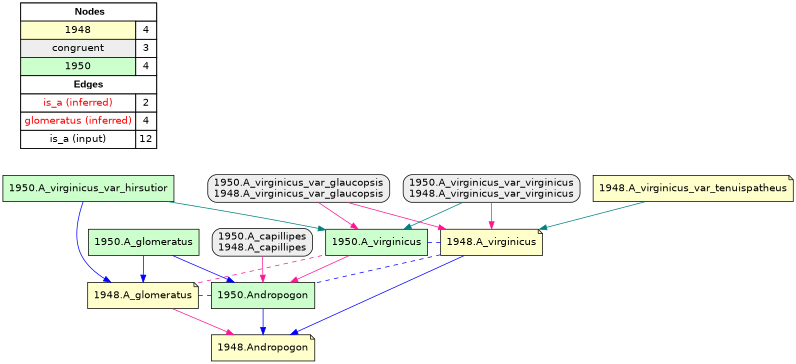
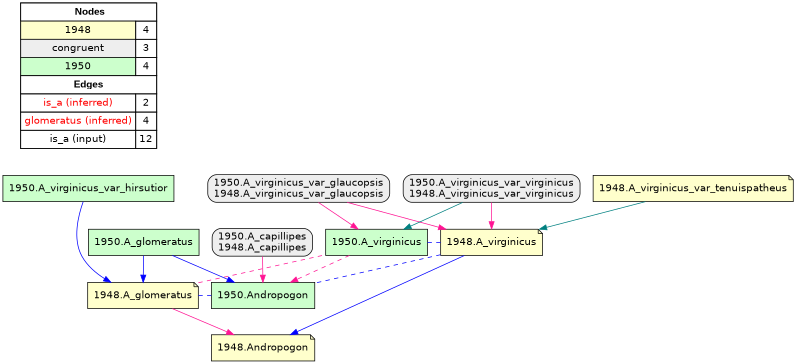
  digraph {
    rankdir=TB
    node [fillcolor="#FFFFCC" fontname=helvetica shape=box style=filled]
    edge [arrowhead=normal color=blue constraint=true penwidth=1 style=solid]
    n1 [fillcolor=white label=<   <TABLE BORDER="0" CELLBORDER="1" CELLSPACING="0" CELLPADDING="4">  <TR> <TD COLSPAN="2"><font face="Arial Black"> Nodes</font></TD> </TR>  <TR>   <TD bgcolor="#FFFFCC" fontname="helvetica">1948</TD>   <TD>4</TD>   </TR>  <TR>   <TD bgcolor="#EEEEEE" fontname="helvetica">congruent</TD>   <TD>3</TD>   </TR>  <TR>   <TD bgcolor="#CCFFCC" fontname="helvetica">1950</TD>   <TD>4</TD>   </TR>  <TR> <TD COLSPAN="2"><font face = "Arial Black"> Edges </font></TD> </TR>  <TR>   <TD><font color ="#FF0000">is_a (inferred)</font></TD><TD>2</TD> </TR> <TR>   <TD><font color ="#FF0000">glomeratus (inferred)</font></TD><TD>4</TD> </TR> <TR>   <TD><font color ="#000000">is_a (input)</font></TD><TD>12</TD> </TR> </TABLE>   > margin=0]
    "1948.Andropogon" [shape=note]
    "1948.A_glomeratus" [shape=note]
    "1950.A_virginicus" [fillcolor="#CCFFCC"]
    "1950.Andropogon" [fillcolor="#CCFFCC"]
    "1948.A_virginicus" [shape=note]
    "1948.A_virginicus_var_tenuispatheus" [shape=note]
    "1950.A_capillipes\n1948.A_capillipes" [fillcolor="#EEEEEE" style="filled,rounded"]
    "1950.A_virginicus_var_glaucopsis\n1948.A_virginicus_var_glaucopsis" [fillcolor="#EEEEEE" style="filled,rounded"]
    "1950.A_virginicus_var_virginicus\n1948.A_virginicus_var_virginicus" [fillcolor="#EEEEEE" style="filled,rounded"]
    "1950.A_glomeratus" [fillcolor="#CCFFCC"]
    "1950.A_virginicus_var_hirsutior" [fillcolor="#CCFFCC"]
    subgraph sub_1 {
      rank=source
      n1
    }
    "1948.A_glomeratus" -> "1948.Andropogon" [color=deeppink]
    "1948.A_glomeratus" -> "1950.A_virginicus" [arrowhead=none color=deeppink constraint=false style=dashed]
    "1948.A_glomeratus" -> "1950.Andropogon" [arrowhead=none constraint=false style=dashed]
-   "1950.A_virginicus" -> "1950.Andropogon" [color=deeppink]
-   "1950.Andropogon" -> "1948.Andropogon"
+   "1950.A_virginicus" -> "1950.Andropogon" [color=deeppink style=dashed]
    "1948.A_virginicus" -> "1948.Andropogon"
    "1948.A_virginicus" -> "1950.A_virginicus" [arrowhead=none constraint=false style=dashed]
    "1948.A_virginicus" -> "1950.Andropogon" [arrowhead=none constraint=false style=dashed]
    "1948.A_virginicus_var_tenuispatheus" -> "1948.A_virginicus" [color=teal]
    "1950.A_capillipes\n1948.A_capillipes" -> "1950.Andropogon" [color=deeppink]
    "1950.A_virginicus_var_glaucopsis\n1948.A_virginicus_var_glaucopsis" -> "1950.A_virginicus" [color=deeppink]
    "1950.A_virginicus_var_glaucopsis\n1948.A_virginicus_var_glaucopsis" -> "1948.A_virginicus" [color=deeppink]
    "1950.A_virginicus_var_virginicus\n1948.A_virginicus_var_virginicus" -> "1950.A_virginicus" [color=teal]
    "1950.A_virginicus_var_virginicus\n1948.A_virginicus_var_virginicus" -> "1948.A_virginicus" [color=deeppink]
    "1950.A_glomeratus" -> "1948.A_glomeratus"
    "1950.A_glomeratus" -> "1950.Andropogon"
    "1950.A_virginicus_var_hirsutior" -> "1948.A_glomeratus"
-   "1950.A_virginicus_var_hirsutior" -> "1950.A_virginicus" [color=teal]
  }
